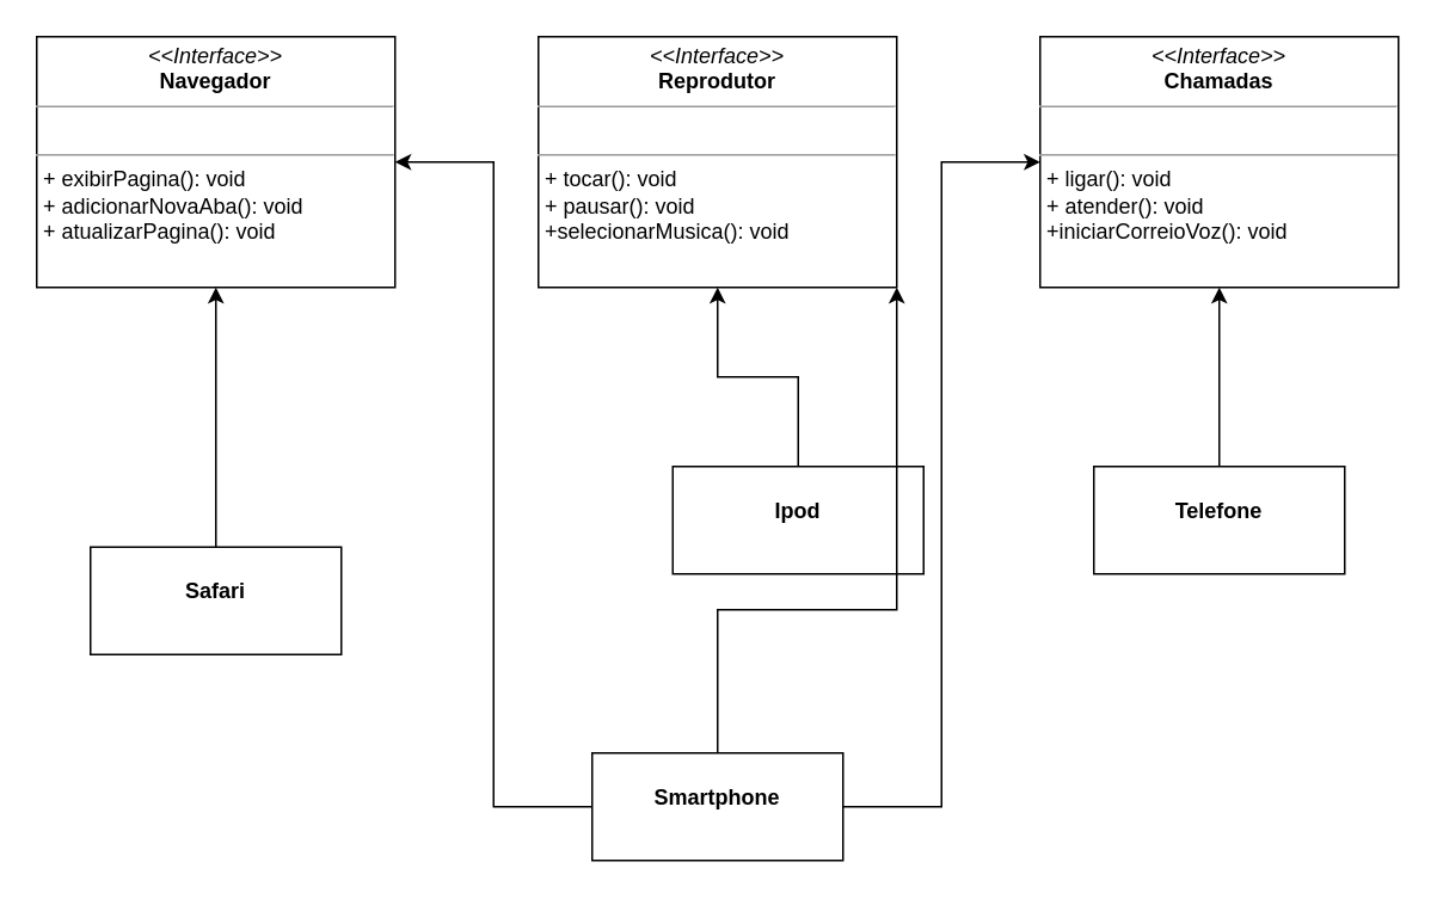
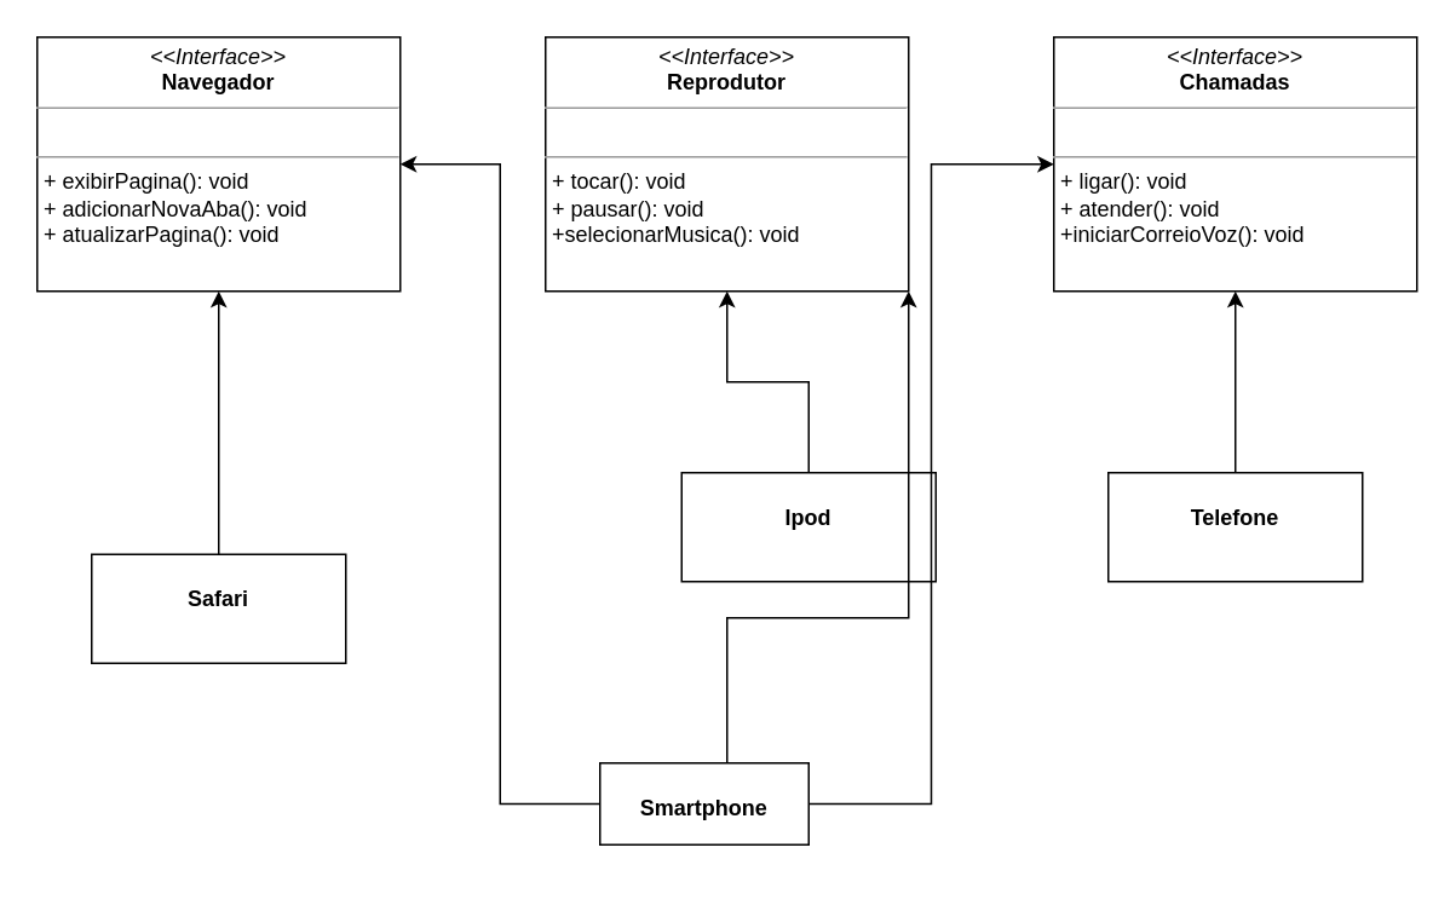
  <mxCell id="0" />
  <mxCell id="1" parent="0" />
  <mxCell id="2" value="&lt;p style=&quot;margin:0px;margin-top:4px;text-align:center;&quot;&gt;&lt;i&gt;&amp;lt;&amp;lt;Interface&amp;gt;&amp;gt;&lt;/i&gt;&lt;br&gt;&lt;b&gt;Navegador&lt;/b&gt;&lt;/p&gt;&lt;hr size=&quot;1&quot;&gt;&lt;p style=&quot;margin:0px;margin-left:4px;&quot;&gt;&amp;nbsp;&lt;/p&gt;&lt;hr size=&quot;1&quot;&gt;&lt;p style=&quot;margin:0px;margin-left:4px;&quot;&gt;+ exibirPagina(): void&lt;br&gt;+ adicionarNovaAba(): void&lt;/p&gt;&lt;p style=&quot;margin:0px;margin-left:4px;&quot;&gt;+ atualizarPagina(): void&lt;/p&gt;" style="verticalAlign=top;align=left;overflow=fill;fontSize=12;fontFamily=Helvetica;html=1;whiteSpace=wrap;" vertex="1" parent="1"><mxGeometry x="20" y="20" width="200" height="140" as="geometry" /></mxCell>
  <mxCell id="3" value="&lt;p style=&quot;margin:0px;margin-top:4px;text-align:center;&quot;&gt;&lt;i&gt;&amp;lt;&amp;lt;Interface&amp;gt;&amp;gt;&lt;/i&gt;&lt;br&gt;&lt;b&gt;Reprodutor&lt;/b&gt;&lt;/p&gt;&lt;hr size=&quot;1&quot;&gt;&lt;p style=&quot;margin:0px;margin-left:4px;&quot;&gt;&lt;br&gt;&lt;/p&gt;&lt;hr size=&quot;1&quot;&gt;&lt;p style=&quot;margin:0px;margin-left:4px;&quot;&gt;+ tocar(): void&lt;br&gt;+ pausar(): void&lt;/p&gt;&lt;p style=&quot;margin:0px;margin-left:4px;&quot;&gt;+selecionarMusica(): void&lt;/p&gt;" style="verticalAlign=top;align=left;overflow=fill;fontSize=12;fontFamily=Helvetica;html=1;whiteSpace=wrap;" vertex="1" parent="1"><mxGeometry x="300" y="20" width="200" height="140" as="geometry" /></mxCell>
  <mxCell id="4" value="&lt;p style=&quot;margin:0px;margin-top:4px;text-align:center;&quot;&gt;&lt;i&gt;&amp;lt;&amp;lt;Interface&amp;gt;&amp;gt;&lt;/i&gt;&lt;br&gt;&lt;b&gt;Chamadas&lt;/b&gt;&lt;/p&gt;&lt;hr size=&quot;1&quot;&gt;&lt;p style=&quot;margin:0px;margin-left:4px;&quot;&gt;&lt;br&gt;&lt;/p&gt;&lt;hr size=&quot;1&quot;&gt;&lt;p style=&quot;margin:0px;margin-left:4px;&quot;&gt;+ ligar(): void&lt;br&gt;+ atender(): void&lt;/p&gt;&lt;p style=&quot;margin:0px;margin-left:4px;&quot;&gt;+iniciarCorreioVoz(): void&lt;/p&gt;" style="verticalAlign=top;align=left;overflow=fill;fontSize=12;fontFamily=Helvetica;html=1;whiteSpace=wrap;" vertex="1" parent="1"><mxGeometry x="580" y="20" width="200" height="140" as="geometry" /></mxCell>
  <mxCell id="5" style="edgeStyle=orthogonalEdgeStyle;rounded=0;orthogonalLoop=1;jettySize=auto;html=1;entryX=0.5;entryY=1;entryDx=0;entryDy=0;" edge="1" parent="1" source="6" target="2"><mxGeometry relative="1" as="geometry" /></mxCell>
  <mxCell id="6" value="&lt;p style=&quot;margin:0px;margin-top:4px;text-align:center;&quot;&gt;&lt;br&gt;&lt;b&gt;Safari&lt;/b&gt;&lt;/p&gt;" style="verticalAlign=top;align=left;overflow=fill;fontSize=12;fontFamily=Helvetica;html=1;whiteSpace=wrap;" vertex="1" parent="1"><mxGeometry x="50" y="305" width="140" height="60" as="geometry" /></mxCell>
  <mxCell id="7" style="edgeStyle=orthogonalEdgeStyle;rounded=0;orthogonalLoop=1;jettySize=auto;html=1;entryX=0.5;entryY=1;entryDx=0;entryDy=0;" edge="1" parent="1" source="8" target="3"><mxGeometry relative="1" as="geometry" /></mxCell>
  <mxCell id="8" value="&lt;p style=&quot;margin:0px;margin-top:4px;text-align:center;&quot;&gt;&lt;br&gt;&lt;b&gt;Ipod&lt;/b&gt;&lt;/p&gt;" style="verticalAlign=top;align=left;overflow=fill;fontSize=12;fontFamily=Helvetica;html=1;whiteSpace=wrap;" vertex="1" parent="1"><mxGeometry x="375" y="260" width="140" height="60" as="geometry" /></mxCell>
  <mxCell id="9" style="edgeStyle=orthogonalEdgeStyle;rounded=0;orthogonalLoop=1;jettySize=auto;html=1;entryX=0.5;entryY=1;entryDx=0;entryDy=0;" edge="1" parent="1" source="10" target="4"><mxGeometry relative="1" as="geometry" /></mxCell>
  <mxCell id="10" value="&lt;p style=&quot;margin:0px;margin-top:4px;text-align:center;&quot;&gt;&lt;br&gt;&lt;b&gt;Telefone&lt;/b&gt;&lt;/p&gt;" style="verticalAlign=top;align=left;overflow=fill;fontSize=12;fontFamily=Helvetica;html=1;whiteSpace=wrap;" vertex="1" parent="1"><mxGeometry x="610" y="260" width="140" height="60" as="geometry" /></mxCell>
  <mxCell id="11" style="edgeStyle=orthogonalEdgeStyle;rounded=0;orthogonalLoop=1;jettySize=auto;html=1;entryX=1;entryY=1;entryDx=0;entryDy=0;" edge="1" parent="1" source="14" target="3"><mxGeometry relative="1" as="geometry"><Array as="points"><mxPoint x="400" y="340" /><mxPoint x="500" y="340" /></Array></mxGeometry></mxCell>
  <mxCell id="12" style="edgeStyle=orthogonalEdgeStyle;rounded=0;orthogonalLoop=1;jettySize=auto;html=1;entryX=0;entryY=0.5;entryDx=0;entryDy=0;" edge="1" parent="1" source="14" target="4"><mxGeometry relative="1" as="geometry" /></mxCell>
  <mxCell id="13" style="edgeStyle=orthogonalEdgeStyle;rounded=0;orthogonalLoop=1;jettySize=auto;html=1;entryX=1;entryY=0.5;entryDx=0;entryDy=0;" edge="1" parent="1" source="14" target="2"><mxGeometry relative="1" as="geometry" /></mxCell>
- <mxCell id="14" value="&lt;p style=&quot;margin:0px;margin-top:4px;text-align:center;&quot;&gt;&lt;br&gt;&lt;b&gt;Smartphone&lt;/b&gt;&lt;/p&gt;" style="verticalAlign=top;align=left;overflow=fill;fontSize=12;fontFamily=Helvetica;html=1;whiteSpace=wrap;" vertex="1" parent="1"><mxGeometry x="330" y="420" width="140" height="60" as="geometry" /></mxCell>
+ <mxCell id="14" value="&lt;p style=&quot;margin:0px;margin-top:4px;text-align:center;&quot;&gt;&lt;br&gt;&lt;b&gt;Smartphone&lt;/b&gt;&lt;/p&gt;" style="verticalAlign=top;align=left;overflow=fill;fontSize=12;fontFamily=Helvetica;html=1;whiteSpace=wrap;" vertex="1" parent="1"><mxGeometry x="330" y="420" width="115" height="45" as="geometry" /></mxCell>
